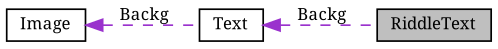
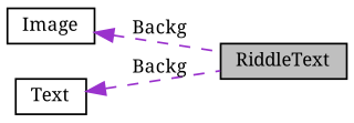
  digraph {
    fontname="Noto Serif"
    rankdir=LR
    node [color=black fillcolor=white fontname="Noto Serif" fontsize=10 shape=record style=filled]
    edge [color=darkorchid3 dir=back fontname="Noto Serif" fontsize=10 labelfontname=Helvetica labelfontsize=10 style=dashed]
    n1 [fillcolor=grey75 fontcolor=black height=0.2 label=RiddleText width=0.4]
    n2 [height=0.2 label=Image width=0.4]
    n3 [height=0.2 label=Text width=0.4]
-   n2 -> n3 [label=" Backg"]
+   n2 -> n1 [label=" Backg"]
    n3 -> n1 [label=" Backg"]
  }
